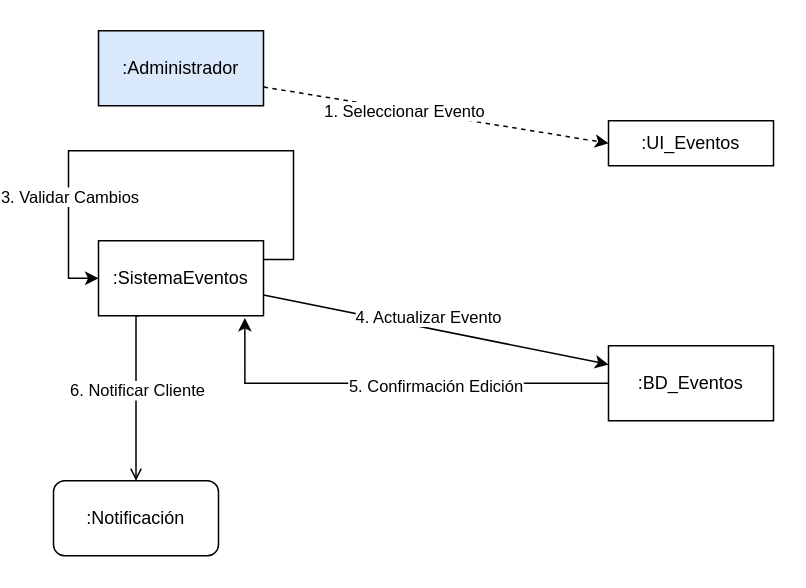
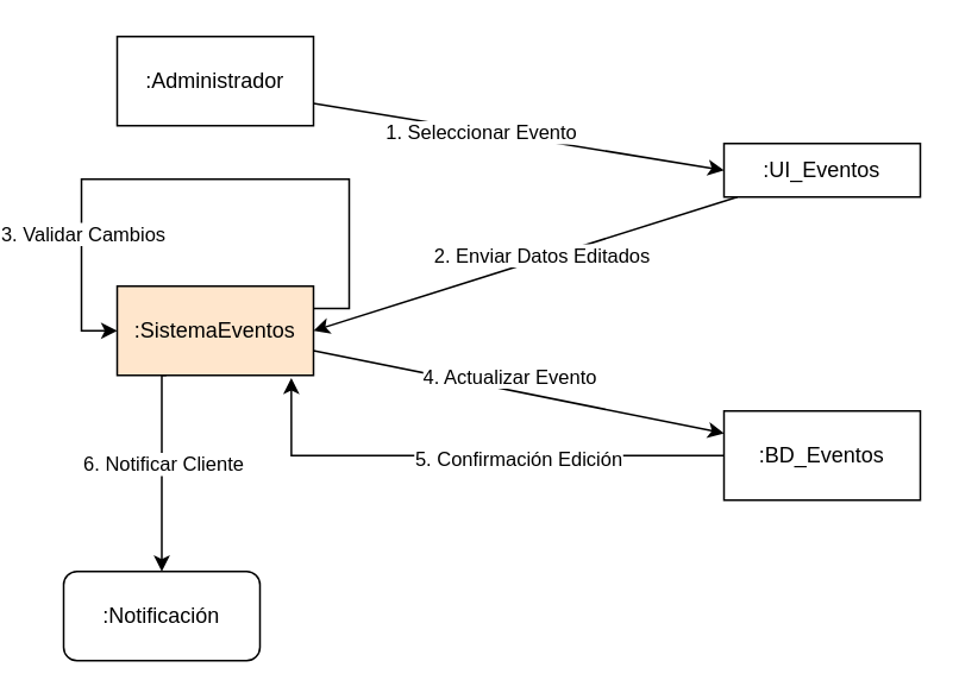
  <mxCell id="0" />
  <mxCell id="1" parent="0" />
- <mxCell id="2" style="rounded=0;orthogonalLoop=1;jettySize=auto;html=1;entryX=0;entryY=0.5;entryDx=0;entryDy=0;exitX=1;exitY=0.75;exitDx=0;exitDy=0;dashed=1;" edge="1" parent="1" source="5" target="8"><mxGeometry relative="1" as="geometry" /></mxCell>
+ <mxCell id="2" style="rounded=0;orthogonalLoop=1;jettySize=auto;html=1;entryX=0;entryY=0.5;entryDx=0;entryDy=0;exitX=1;exitY=0.75;exitDx=0;exitDy=0;" edge="1" parent="1" source="5" target="8"><mxGeometry relative="1" as="geometry" /></mxCell>
  <mxCell id="3" value="&lt;div style=&quot;&quot;&gt;&lt;br&gt;&lt;/div&gt;" style="edgeLabel;html=1;align=center;verticalAlign=middle;resizable=0;points=[];" vertex="1" connectable="0" parent="2"><mxGeometry x="-0.294" y="-1" relative="1" as="geometry"><mxPoint as="offset" /></mxGeometry></mxCell>
  <mxCell id="4" value="1. Seleccionar Evento" style="edgeLabel;html=1;align=center;verticalAlign=middle;resizable=0;points=[];" vertex="1" connectable="0" parent="2"><mxGeometry x="-0.184" y="-1" relative="1" as="geometry"><mxPoint as="offset" /></mxGeometry></mxCell>
- <mxCell id="5" value=":Administrador" style="html=1;whiteSpace=wrap;fillColor=#dae8fc;" vertex="1" parent="1"><mxGeometry x="50" y="20" width="110" height="50" as="geometry" /></mxCell>
+ <mxCell id="5" value=":Administrador" style="html=1;whiteSpace=wrap;" vertex="1" parent="1"><mxGeometry x="50" y="20" width="110" height="50" as="geometry" /></mxCell>
+ <mxCell id="6" style="rounded=0;orthogonalLoop=1;jettySize=auto;html=1;entryX=1;entryY=0.5;entryDx=0;entryDy=0;" edge="1" parent="1" source="8" target="13"><mxGeometry relative="1" as="geometry" /></mxCell>
+ <mxCell id="7" value="2. Enviar Datos Editados" style="edgeLabel;html=1;align=center;verticalAlign=middle;resizable=0;points=[];" vertex="1" connectable="0" parent="6"><mxGeometry x="-0.074" y="-2" relative="1" as="geometry"><mxPoint as="offset" /></mxGeometry></mxCell>
  <mxCell id="8" value=":UI_Eventos" style="html=1;whiteSpace=wrap;" vertex="1" parent="1"><mxGeometry x="390" y="80" width="110" height="30" as="geometry" /></mxCell>
  <mxCell id="9" style="rounded=0;orthogonalLoop=1;jettySize=auto;html=1;entryX=0;entryY=0.5;entryDx=0;entryDy=0;exitX=1;exitY=0.25;exitDx=0;exitDy=0;edgeStyle=orthogonalEdgeStyle;" edge="1" parent="1" source="13" target="13"><mxGeometry relative="1" as="geometry"><mxPoint x="-210" y="189.999" as="sourcePoint" /><mxPoint x="20" y="246.49" as="targetPoint" /><Array as="points"><mxPoint x="180" y="172" /><mxPoint x="180" y="100" /><mxPoint x="30" y="100" /><mxPoint x="30" y="185" /></Array></mxGeometry></mxCell>
  <mxCell id="10" value="3. Validar Cambios" style="edgeLabel;html=1;align=center;verticalAlign=middle;resizable=0;points=[];" vertex="1" connectable="0" parent="9"><mxGeometry x="-0.035" y="-1" relative="1" as="geometry"><mxPoint x="-74" y="31" as="offset" /></mxGeometry></mxCell>
- <mxCell id="11" style="edgeStyle=orthogonalEdgeStyle;rounded=0;orthogonalLoop=1;jettySize=auto;html=1;entryX=0.5;entryY=0;entryDx=0;entryDy=0;exitX=0.25;exitY=1;exitDx=0;exitDy=0;endArrow=open;" edge="1" parent="1" source="13" target="17"><mxGeometry relative="1" as="geometry"><Array as="points"><mxPoint x="75" y="210" /></Array></mxGeometry></mxCell>
+ <mxCell id="11" style="edgeStyle=orthogonalEdgeStyle;rounded=0;orthogonalLoop=1;jettySize=auto;html=1;entryX=0.5;entryY=0;entryDx=0;entryDy=0;exitX=0.25;exitY=1;exitDx=0;exitDy=0;" edge="1" parent="1" source="13" target="17"><mxGeometry relative="1" as="geometry"><Array as="points"><mxPoint x="75" y="210" /></Array></mxGeometry></mxCell>
  <mxCell id="12" value="6. Notificar Cliente" style="edgeLabel;html=1;align=center;verticalAlign=middle;resizable=0;points=[];" vertex="1" connectable="0" parent="11"><mxGeometry x="-0.075" relative="1" as="geometry"><mxPoint as="offset" /></mxGeometry></mxCell>
- <mxCell id="13" value=":SistemaEventos" style="html=1;whiteSpace=wrap;" vertex="1" parent="1"><mxGeometry x="50" y="160" width="110" height="50" as="geometry" /></mxCell>
+ <mxCell id="13" value=":SistemaEventos" style="html=1;whiteSpace=wrap;fillColor=#ffe6cc;" vertex="1" parent="1"><mxGeometry x="50" y="160" width="110" height="50" as="geometry" /></mxCell>
  <mxCell id="14" style="rounded=0;orthogonalLoop=1;jettySize=auto;html=1;entryX=0.887;entryY=1.029;entryDx=0;entryDy=0;edgeStyle=orthogonalEdgeStyle;entryPerimeter=0;" edge="1" parent="1" source="16" target="13"><mxGeometry relative="1" as="geometry" /></mxCell>
  <mxCell id="15" value="5. Confirmación Edición" style="edgeLabel;html=1;align=center;verticalAlign=middle;resizable=0;points=[];" vertex="1" connectable="0" parent="14"><mxGeometry x="-0.188" y="1" relative="1" as="geometry"><mxPoint as="offset" /></mxGeometry></mxCell>
  <mxCell id="16" value=":BD_Eventos&lt;span style=&quot;color: rgba(0, 0, 0, 0); font-family: monospace; font-size: 0px; text-align: start; text-wrap-mode: nowrap;&quot;&gt;%3CmxGraphModel%3E%3Croot%3E%3CmxCell%20id%3D%220%22%2F%3E%3CmxCell%20id%3D%221%22%20parent%3D%220%22%2F%3E%3CmxCell%20id%3D%222%22%20value%3D%22UI_Eventos%22%20style%3D%22html%3D1%3BwhiteSpace%3Dwrap%3B%22%20vertex%3D%221%22%20parent%3D%221%22%3E%3CmxGeometry%20x%3D%22520%22%20y%3D%22120%22%20width%3D%22110%22%20height%3D%2250%22%20as%3D%22geometry%22%2F%3E%3C%2FmxCell%3E%3C%2Froot%3E%3C%2FmxGraphModel%3E&lt;/span&gt;" style="html=1;whiteSpace=wrap;" vertex="1" parent="1"><mxGeometry x="390" y="230" width="110" height="50" as="geometry" /></mxCell>
  <mxCell id="17" value=":Notificación" style="html=1;whiteSpace=wrap;rounded=1;" vertex="1" parent="1"><mxGeometry x="20" y="320" width="110" height="50" as="geometry" /></mxCell>
  <mxCell id="18" style="rounded=0;orthogonalLoop=1;jettySize=auto;html=1;entryX=0;entryY=0.25;entryDx=0;entryDy=0;" edge="1" parent="1" source="13" target="16"><mxGeometry relative="1" as="geometry" /></mxCell>
  <mxCell id="19" value="4. Actualizar Evento" style="edgeLabel;html=1;align=center;verticalAlign=middle;resizable=0;points=[];" vertex="1" connectable="0" parent="18"><mxGeometry x="-0.043" relative="1" as="geometry"><mxPoint y="-8" as="offset" /></mxGeometry></mxCell>
